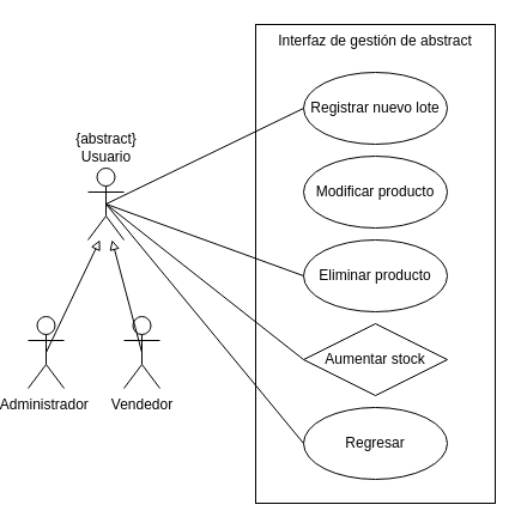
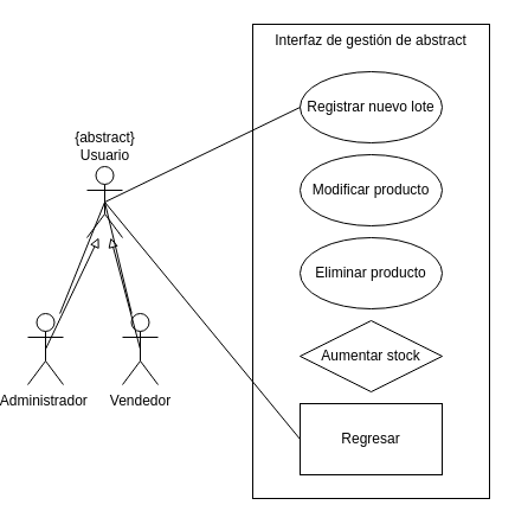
  <mxCell id="0" />
  <mxCell id="1" parent="0" />
  <mxCell id="2" value="{abstract}&lt;br&gt;Usuario" style="shape=umlActor;verticalLabelPosition=top;verticalAlign=bottom;html=1;outlineConnect=0;fillColor=none;labelPosition=center;align=center;" parent="1" vertex="1"><mxGeometry x="70" y="140" width="30" height="60" as="geometry" /></mxCell>
  <mxCell id="3" value="Interfaz de gestión de abstract" style="rounded=0;whiteSpace=wrap;html=1;fillColor=none;verticalAlign=top;" parent="1" vertex="1"><mxGeometry x="210" y="20" width="200" height="400" as="geometry" /></mxCell>
  <mxCell id="4" value="Registrar nuevo lote" style="ellipse;whiteSpace=wrap;html=1;fillColor=none;" parent="1" vertex="1"><mxGeometry x="250" y="60" width="120" height="60" as="geometry" /></mxCell>
  <mxCell id="5" value="Modificar producto" style="ellipse;whiteSpace=wrap;html=1;fillColor=none;" parent="1" vertex="1"><mxGeometry x="250" y="130" width="120" height="60" as="geometry" /></mxCell>
  <mxCell id="6" value="Eliminar producto" style="ellipse;whiteSpace=wrap;html=1;fillColor=none;" parent="1" vertex="1"><mxGeometry x="250" y="200" width="120" height="60" as="geometry" /></mxCell>
  <mxCell id="7" value="Aumentar stock" style="rhombus;whiteSpace=wrap;html=1;fillColor=none;" parent="1" vertex="1"><mxGeometry x="250" y="270" width="120" height="60" as="geometry" /></mxCell>
- <mxCell id="8" value="Regresar" style="ellipse;whiteSpace=wrap;html=1;fillColor=none;" parent="1" vertex="1"><mxGeometry x="250" y="340" width="120" height="60" as="geometry" /></mxCell>
+ <mxCell id="8" value="Regresar" style="whiteSpace=wrap;html=1;fillColor=none;rounded=0;" parent="1" vertex="1"><mxGeometry x="250" y="340" width="120" height="60" as="geometry" /></mxCell>
  <mxCell id="9" value="" style="endArrow=none;html=1;rounded=0;exitX=0.5;exitY=0.5;exitDx=0;exitDy=0;exitPerimeter=0;entryX=0;entryY=0.5;entryDx=0;entryDy=0;" parent="1" source="2" target="4" edge="1"><mxGeometry width="50" height="50" relative="1" as="geometry"><mxPoint x="40" y="230" as="sourcePoint" /><mxPoint x="90" y="180" as="targetPoint" /></mxGeometry></mxCell>
- <mxCell id="10" value="" style="endArrow=none;html=1;rounded=0;exitX=0.5;exitY=0.5;exitDx=0;exitDy=0;exitPerimeter=0;entryX=0;entryY=0.5;entryDx=0;entryDy=0;" parent="1" source="2" target="6" edge="1"><mxGeometry width="50" height="50" relative="1" as="geometry"><mxPoint x="135" y="230" as="sourcePoint" /><mxPoint x="260" y="170" as="targetPoint" /></mxGeometry></mxCell>
- <mxCell id="11" value="" style="endArrow=none;html=1;rounded=0;exitX=0.5;exitY=0.5;exitDx=0;exitDy=0;exitPerimeter=0;entryX=0;entryY=0.5;entryDx=0;entryDy=0;" parent="1" source="2" target="7" edge="1"><mxGeometry width="50" height="50" relative="1" as="geometry"><mxPoint x="135" y="230" as="sourcePoint" /><mxPoint x="260" y="240" as="targetPoint" /></mxGeometry></mxCell>
+ <mxCell id="10" value="" style="endArrow=none;html=1;rounded=0;exitX=0.5;exitY=0.5;exitDx=0;exitDy=0;exitPerimeter=0;" parent="1" source="2" target="14" edge="1"><mxGeometry width="50" height="50" relative="1" as="geometry"><mxPoint x="135" y="230" as="sourcePoint" /><mxPoint x="260" y="170" as="targetPoint" /></mxGeometry></mxCell>
+ <mxCell id="11" value="" style="endArrow=none;html=1;rounded=0;exitX=0.5;exitY=0.5;exitDx=0;exitDy=0;exitPerimeter=0;" parent="1" source="2" target="13" edge="1"><mxGeometry width="50" height="50" relative="1" as="geometry"><mxPoint x="135" y="230" as="sourcePoint" /><mxPoint x="260" y="240" as="targetPoint" /></mxGeometry></mxCell>
  <mxCell id="12" value="" style="endArrow=none;html=1;rounded=0;exitX=0.5;exitY=0.5;exitDx=0;exitDy=0;exitPerimeter=0;entryX=0;entryY=0.5;entryDx=0;entryDy=0;" parent="1" source="2" target="8" edge="1"><mxGeometry width="50" height="50" relative="1" as="geometry"><mxPoint x="135" y="310" as="sourcePoint" /><mxPoint x="250" y="450" as="targetPoint" /></mxGeometry></mxCell>
  <mxCell id="13" value="Administrador&amp;nbsp;" style="shape=umlActor;verticalLabelPosition=bottom;verticalAlign=top;html=1;outlineConnect=0;fillColor=none;" vertex="1" parent="1"><mxGeometry x="20" y="264" width="30" height="60" as="geometry" /></mxCell>
  <mxCell id="14" value="Vendedor" style="shape=umlActor;verticalLabelPosition=bottom;verticalAlign=top;html=1;outlineConnect=0;fillColor=none;" vertex="1" parent="1"><mxGeometry x="100" y="264" width="30" height="60" as="geometry" /></mxCell>
  <mxCell id="15" value="" style="endArrow=block;html=1;rounded=0;exitX=0.5;exitY=0.5;exitDx=0;exitDy=0;exitPerimeter=0;endFill=0;" edge="1" parent="1" source="13"><mxGeometry width="50" height="50" relative="1" as="geometry"><mxPoint x="30" y="245" as="sourcePoint" /><mxPoint x="80" y="200" as="targetPoint" /></mxGeometry></mxCell>
  <mxCell id="16" value="" style="endArrow=block;html=1;rounded=0;exitX=0.5;exitY=0.5;exitDx=0;exitDy=0;exitPerimeter=0;endFill=0;" edge="1" parent="1" source="14"><mxGeometry width="50" height="50" relative="1" as="geometry"><mxPoint x="45" y="304" as="sourcePoint" /><mxPoint x="90" y="200" as="targetPoint" /></mxGeometry></mxCell>
